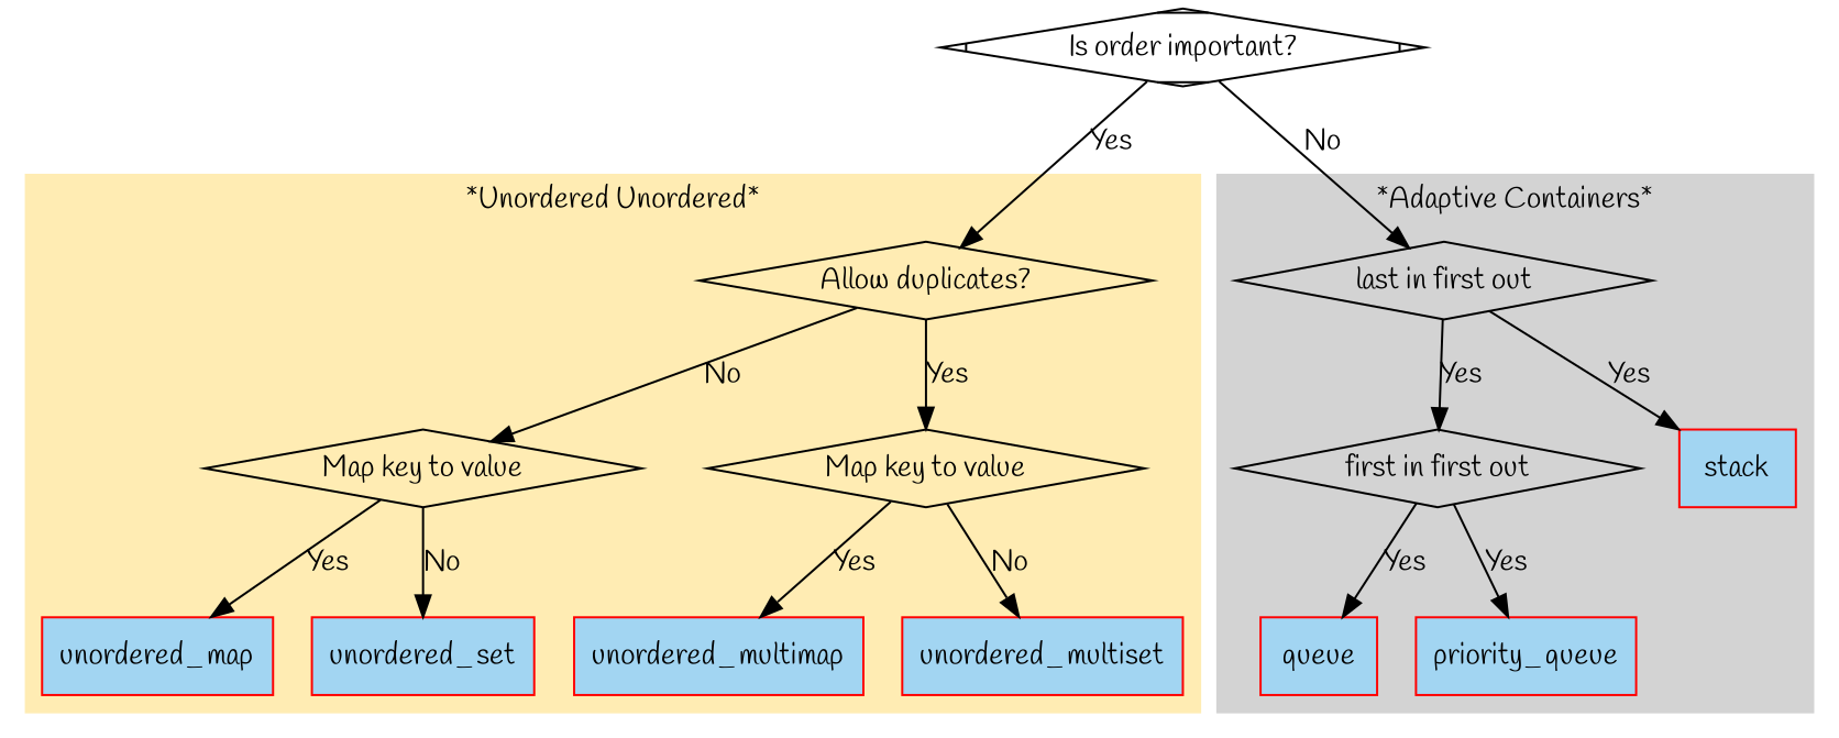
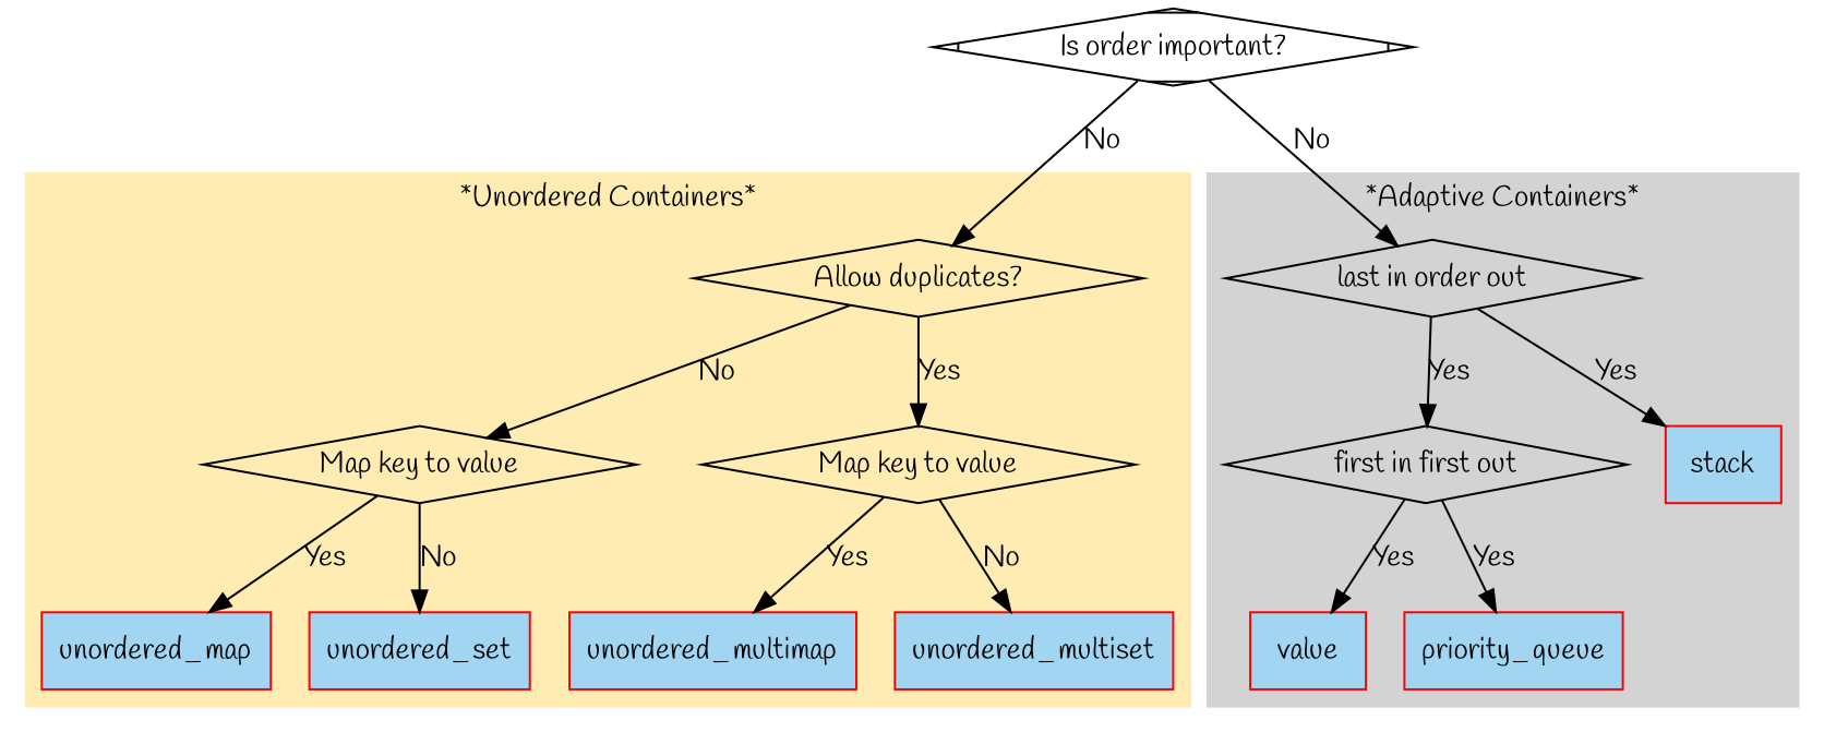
  digraph {
    fontname=Handlee
    node [fontname=Handlee shape=box color="#FF0000" fillcolor="#A2D5F2" style=filled]
    edge [fontname=Handlee]
    n1 [label="Allow duplicates?" shape=diamond color="" fillcolor="" style=""]
    n2 [label="Map key to value" shape=diamond color="" fillcolor="" style=""]
    n3 [label="Map key to value" shape=diamond color="" fillcolor="" style=""]
    n4 [label=unordered_map]
    n5 [label=unordered_set]
    n6 [label=unordered_multimap]
    n7 [label=unordered_multiset]
-   n8 [label="last in first out" shape=diamond color="" fillcolor="" style=""]
+   n8 [label="last in order out" shape=diamond color="" fillcolor="" style=""]
    n9 [label="first in first out" shape=diamond color="" fillcolor="" style=""]
    n10 [label=stack]
-   n11 [label=queue]
+   n11 [label=value]
    n12 [label=priority_queue]
    n13 [label="Is order important?" shape=Mdiamond color="" fillcolor="" style=""]
    subgraph cluster_1 {
      color="#ffecb3"
-     label="*Unordered Unordered*"
+     label="*Unordered Containers*"
      style=filled
      n1
      n2
      n3
      n4
      n5
      n6
      n7
    }
    subgraph cluster_2 {
      color=lightgrey
      label="*Adaptive Containers*"
      shape=box
      style=filled
      n8
      n9
      n10
      n11
      n12
    }
    n1 -> n2 [label=No]
    n1 -> n3 [label=Yes]
    n2 -> n4 [label=Yes]
    n2 -> n5 [label=No]
    n3 -> n6 [label=Yes]
    n3 -> n7 [label=No]
    n8 -> n9 [label=Yes]
    n8 -> n10 [label=Yes]
    n9 -> n11 [label=Yes]
    n9 -> n12 [label=Yes]
-   n13 -> n1 [label=Yes]
+   n13 -> n1 [label=No]
    n13 -> n8 [label=No]
  }
